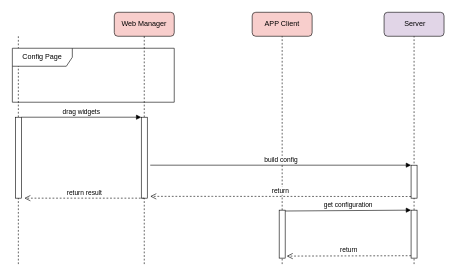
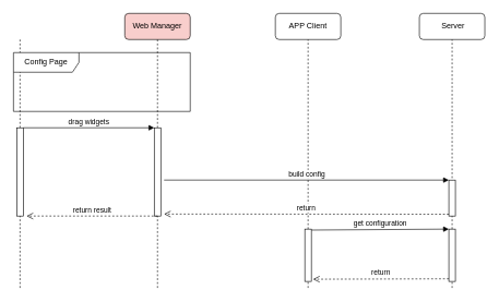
  <mxCell id="0" />
  <mxCell id="1" parent="0" />
  <mxCell id="2" value="" style="endArrow=none;dashed=1;html=1;entryX=0.5;entryY=1;entryDx=0;entryDy=0;" edge="1" parent="1" source="8"><mxGeometry width="50" height="50" relative="1" as="geometry"><mxPoint x="30" y="360" as="sourcePoint" /><mxPoint x="30" y="60" as="targetPoint" /></mxGeometry></mxCell>
  <mxCell id="3" value="Web Manager" style="rounded=1;whiteSpace=wrap;html=1;fillColor=#f8cecc;" vertex="1" parent="1"><mxGeometry x="190" y="20" width="100" height="40" as="geometry" /></mxCell>
  <mxCell id="4" value="" style="endArrow=none;dashed=1;html=1;entryX=0.5;entryY=1;entryDx=0;entryDy=0;" edge="1" parent="1" target="3" source="11"><mxGeometry width="50" height="50" relative="1" as="geometry"><mxPoint x="240" y="360" as="sourcePoint" /><mxPoint x="270" y="70" as="targetPoint" /></mxGeometry></mxCell>
- <mxCell id="5" value="&amp;nbsp;Server" style="rounded=1;whiteSpace=wrap;html=1;fillColor=#e1d5e7;" vertex="1" parent="1"><mxGeometry x="640" y="20" width="100" height="40" as="geometry" /></mxCell>
+ <mxCell id="5" value="&amp;nbsp;Server" style="rounded=1;whiteSpace=wrap;html=1;" vertex="1" parent="1"><mxGeometry x="640" y="20" width="100" height="40" as="geometry" /></mxCell>
  <mxCell id="6" value="" style="endArrow=none;dashed=1;html=1;entryX=0.5;entryY=1;entryDx=0;entryDy=0;" edge="1" parent="1" target="5"><mxGeometry width="50" height="50" relative="1" as="geometry"><mxPoint x="690" y="440" as="sourcePoint" /><mxPoint x="720" y="70" as="targetPoint" /></mxGeometry></mxCell>
  <mxCell id="7" value="Config Page" style="shape=umlFrame;whiteSpace=wrap;html=1;width=100;height=30;" vertex="1" parent="1"><mxGeometry x="20" y="80" width="270" height="90" as="geometry" /></mxCell>
  <mxCell id="8" value="" style="html=1;points=[];perimeter=orthogonalPerimeter;" vertex="1" parent="1"><mxGeometry x="25" y="195" width="10" height="135" as="geometry" /></mxCell>
  <mxCell id="9" value="" style="endArrow=none;dashed=1;html=1;entryX=0.5;entryY=1;entryDx=0;entryDy=0;" edge="1" parent="1" target="8"><mxGeometry width="50" height="50" relative="1" as="geometry"><mxPoint x="30" y="440" as="sourcePoint" /><mxPoint x="30" y="65" as="targetPoint" /></mxGeometry></mxCell>
  <mxCell id="10" value="drag widgets" style="html=1;verticalAlign=bottom;endArrow=block;" edge="1" parent="1"><mxGeometry width="80" relative="1" as="geometry"><mxPoint x="35" y="195" as="sourcePoint" /><mxPoint x="235" y="195" as="targetPoint" /></mxGeometry></mxCell>
  <mxCell id="11" value="" style="html=1;points=[];perimeter=orthogonalPerimeter;" vertex="1" parent="1"><mxGeometry x="235" y="195" width="10" height="135" as="geometry" /></mxCell>
  <mxCell id="12" value="" style="endArrow=none;dashed=1;html=1;entryX=0.5;entryY=1;entryDx=0;entryDy=0;" edge="1" parent="1" target="11"><mxGeometry width="50" height="50" relative="1" as="geometry"><mxPoint x="240" y="440" as="sourcePoint" /><mxPoint x="240" y="65" as="targetPoint" /></mxGeometry></mxCell>
- <mxCell id="13" value="APP Client" style="rounded=1;whiteSpace=wrap;html=1;fillColor=#f8cecc;" vertex="1" parent="1"><mxGeometry x="420" y="20" width="100" height="40" as="geometry" /></mxCell>
+ <mxCell id="13" value="APP Client" style="rounded=1;whiteSpace=wrap;html=1;" vertex="1" parent="1"><mxGeometry x="420" y="20" width="100" height="40" as="geometry" /></mxCell>
  <mxCell id="14" value="" style="endArrow=none;dashed=1;html=1;entryX=0.5;entryY=1;entryDx=0;entryDy=0;" edge="1" parent="1" source="19" target="13"><mxGeometry width="50" height="50" relative="1" as="geometry"><mxPoint x="470" y="440" as="sourcePoint" /><mxPoint x="500" y="70" as="targetPoint" /></mxGeometry></mxCell>
  <mxCell id="15" value="" style="html=1;points=[];perimeter=orthogonalPerimeter;" vertex="1" parent="1"><mxGeometry x="685" y="275" width="10" height="55" as="geometry" /></mxCell>
  <mxCell id="16" value="build config" style="html=1;verticalAlign=bottom;endArrow=block;entryX=0;entryY=0;" edge="1" target="15" parent="1"><mxGeometry relative="1" as="geometry"><mxPoint x="250" y="275" as="sourcePoint" /></mxGeometry></mxCell>
  <mxCell id="17" value="return" style="html=1;verticalAlign=bottom;endArrow=open;dashed=1;endSize=8;exitX=0;exitY=0.95;" edge="1" source="15" parent="1"><mxGeometry relative="1" as="geometry"><mxPoint x="250" y="327" as="targetPoint" /><Array as="points"><mxPoint x="360" y="327" /></Array></mxGeometry></mxCell>
  <mxCell id="18" value="return result" style="html=1;verticalAlign=bottom;endArrow=open;dashed=1;endSize=8;" edge="1" parent="1"><mxGeometry relative="1" as="geometry"><mxPoint x="240" y="330" as="sourcePoint" /><mxPoint x="40" y="330" as="targetPoint" /></mxGeometry></mxCell>
  <mxCell id="19" value="" style="html=1;points=[];perimeter=orthogonalPerimeter;" vertex="1" parent="1"><mxGeometry x="465" y="350" width="10" height="80" as="geometry" /></mxCell>
  <mxCell id="20" value="" style="endArrow=none;dashed=1;html=1;entryX=0.5;entryY=1;entryDx=0;entryDy=0;" edge="1" parent="1" target="19"><mxGeometry width="50" height="50" relative="1" as="geometry"><mxPoint x="470" y="440" as="sourcePoint" /><mxPoint x="470" y="60" as="targetPoint" /></mxGeometry></mxCell>
  <mxCell id="21" value="" style="html=1;points=[];perimeter=orthogonalPerimeter;" vertex="1" parent="1"><mxGeometry x="685" y="350" width="10" height="80" as="geometry" /></mxCell>
  <mxCell id="22" value="get configuration" style="html=1;verticalAlign=bottom;endArrow=block;exitX=1.02;exitY=0.018;exitDx=0;exitDy=0;exitPerimeter=0;" edge="1" parent="1" source="19"><mxGeometry relative="1" as="geometry"><mxPoint x="615" y="350" as="sourcePoint" /><mxPoint x="685" y="350" as="targetPoint" /></mxGeometry></mxCell>
  <mxCell id="23" value="return" style="html=1;verticalAlign=bottom;endArrow=open;dashed=1;endSize=8;exitX=0;exitY=0.95;entryX=1.26;entryY=0.958;entryDx=0;entryDy=0;entryPerimeter=0;" edge="1" source="21" parent="1" target="19"><mxGeometry relative="1" as="geometry"><mxPoint x="615" y="426" as="targetPoint" /></mxGeometry></mxCell>
